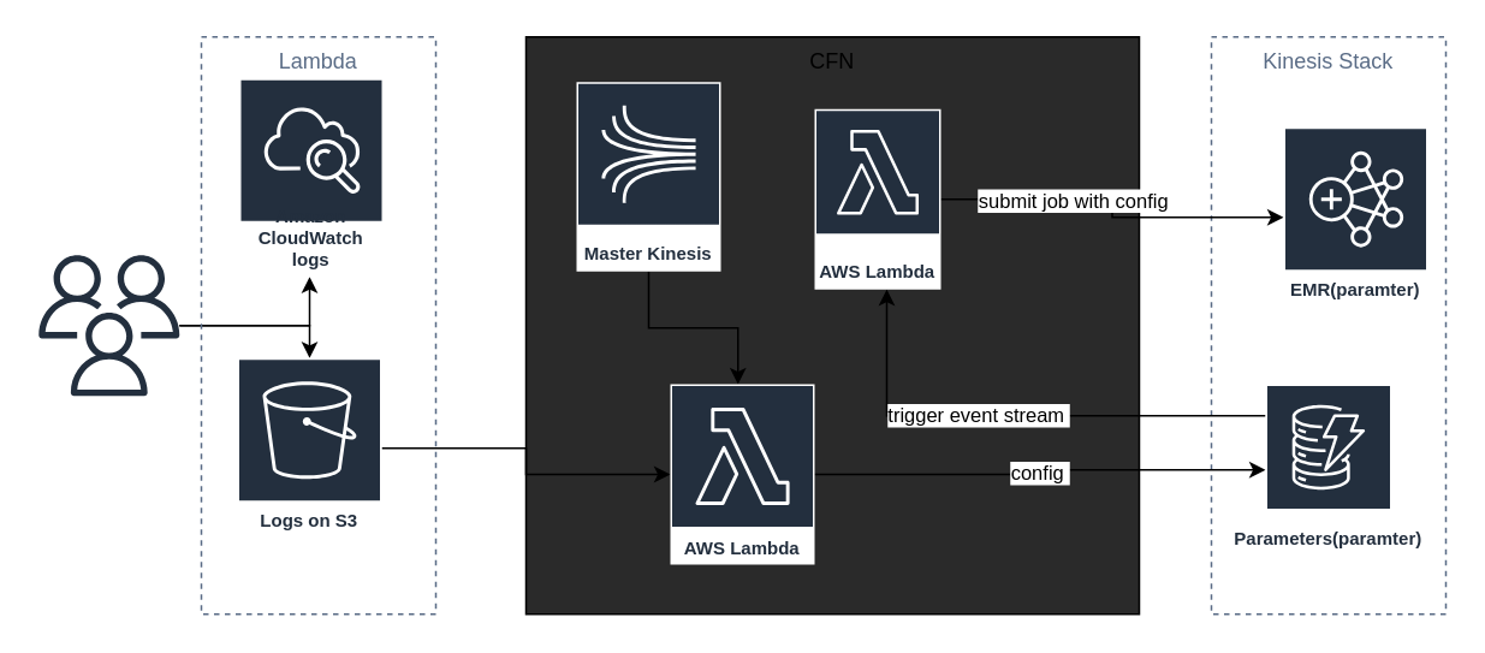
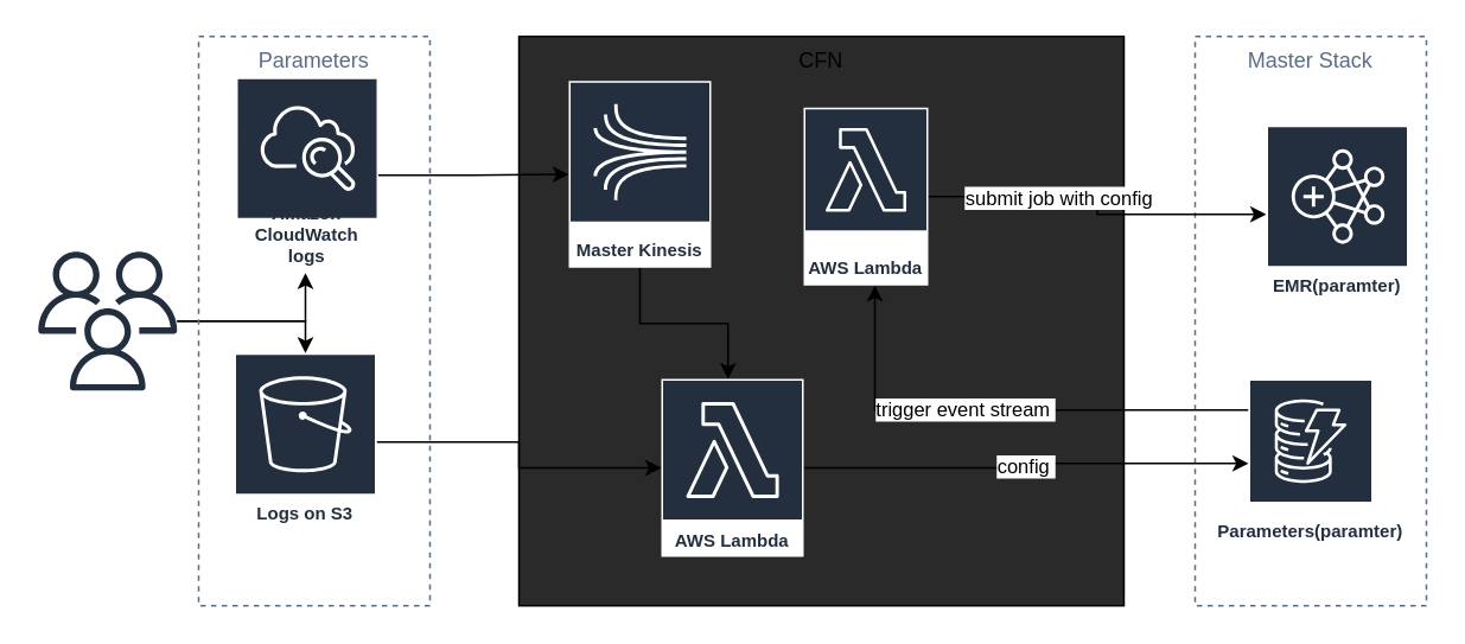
  <mxCell id="0" />
  <mxCell id="1" parent="0" />
  <mxCell id="2" value="CFN&#10;" style="dashed=0;verticalAlign=top;fontStyle=0;fillColor=#2A2A2A;" parent="1" vertex="1"><mxGeometry x="291" y="20" width="340" height="320" as="geometry" /></mxCell>
- <mxCell id="3" value="Kinesis Stack" style="fillColor=none;strokeColor=#5A6C86;dashed=1;verticalAlign=top;fontStyle=0;fontColor=#5A6C86;" parent="1" vertex="1"><mxGeometry x="671" y="20" width="130" height="320" as="geometry" /></mxCell>
+ <mxCell id="3" value="Master Stack" style="fillColor=none;strokeColor=#5A6C86;dashed=1;verticalAlign=top;fontStyle=0;fontColor=#5A6C86;" parent="1" vertex="1"><mxGeometry x="671" y="20" width="130" height="320" as="geometry" /></mxCell>
+ <mxCell id="4" style="edgeStyle=orthogonalEdgeStyle;rounded=0;orthogonalLoop=1;jettySize=auto;html=1;" parent="1" source="20" target="8" edge="1"><mxGeometry relative="1" as="geometry"><mxPoint x="271" y="90" as="sourcePoint" /></mxGeometry></mxCell>
  <mxCell id="5" style="edgeStyle=orthogonalEdgeStyle;rounded=0;orthogonalLoop=1;jettySize=auto;html=1;" parent="1" source="19" target="18" edge="1"><mxGeometry relative="1" as="geometry"><mxPoint x="221" y="320" as="sourcePoint" /><mxPoint x="391" y="401.16" as="targetPoint" /></mxGeometry></mxCell>
  <mxCell id="6" value="config&amp;nbsp;" style="edgeStyle=orthogonalEdgeStyle;rounded=0;orthogonalLoop=1;jettySize=auto;html=1;" parent="1" source="18" target="10" edge="1"><mxGeometry relative="1" as="geometry"><mxPoint x="466" y="395" as="sourcePoint" /></mxGeometry></mxCell>
  <mxCell id="7" value="" style="edgeStyle=orthogonalEdgeStyle;rounded=0;orthogonalLoop=1;jettySize=auto;html=1;entryX=0.469;entryY=0;entryDx=0;entryDy=0;entryPerimeter=0;" parent="1" source="8" target="18" edge="1"><mxGeometry relative="1" as="geometry"><mxPoint x="428.5" y="360" as="targetPoint" /></mxGeometry></mxCell>
  <mxCell id="8" value="Master Kinesis" style="outlineConnect=0;fontColor=#232F3E;gradientColor=none;strokeColor=#ffffff;fillColor=#232F3E;dashed=0;verticalLabelPosition=middle;verticalAlign=bottom;align=center;html=1;whiteSpace=wrap;fontSize=10;fontStyle=1;spacing=3;shape=mxgraph.aws4.productIcon;prIcon=mxgraph.aws4.kinesis;" parent="1" vertex="1"><mxGeometry x="319" y="45" width="80" height="105" as="geometry" /></mxCell>
  <mxCell id="9" value="trigger event stream&amp;nbsp;" style="edgeStyle=orthogonalEdgeStyle;rounded=0;orthogonalLoop=1;jettySize=auto;html=1;" parent="1" source="10" target="13" edge="1"><mxGeometry x="0.14" relative="1" as="geometry"><mxPoint x="751" y="213" as="sourcePoint" /><Array as="points"><mxPoint x="491" y="230" /></Array><mxPoint x="1" as="offset" /></mxGeometry></mxCell>
  <mxCell id="10" value="Parameters(paramter)" style="outlineConnect=0;fontColor=#232F3E;gradientColor=none;strokeColor=#ffffff;fillColor=#232F3E;dashed=0;verticalLabelPosition=middle;verticalAlign=bottom;align=center;html=1;whiteSpace=wrap;fontSize=10;fontStyle=1;spacing=3;shape=mxgraph.aws4.productIcon;prIcon=mxgraph.aws4.dynamodb;" parent="1" vertex="1"><mxGeometry x="701" y="212.5" width="70" height="95" as="geometry" /></mxCell>
  <mxCell id="11" style="edgeStyle=orthogonalEdgeStyle;rounded=0;orthogonalLoop=1;jettySize=auto;html=1;" parent="1" source="13" target="14" edge="1"><mxGeometry relative="1" as="geometry" /></mxCell>
  <mxCell id="12" value="submit job with config&amp;nbsp;" style="edgeLabel;html=1;align=center;verticalAlign=middle;resizable=0;points=[];" parent="11" vertex="1" connectable="0"><mxGeometry x="-0.45" y="-1" relative="1" as="geometry"><mxPoint x="19" y="-1" as="offset" /></mxGeometry></mxCell>
  <mxCell id="13" value="AWS Lambda" style="outlineConnect=0;fontColor=#232F3E;gradientColor=none;strokeColor=#ffffff;fillColor=#232F3E;dashed=0;verticalLabelPosition=middle;verticalAlign=bottom;align=center;html=1;whiteSpace=wrap;fontSize=10;fontStyle=1;spacing=3;shape=mxgraph.aws4.productIcon;prIcon=mxgraph.aws4.lambda;" parent="1" vertex="1"><mxGeometry x="451" y="60" width="70" height="100" as="geometry" /></mxCell>
  <mxCell id="14" value="EMR(paramter)" style="outlineConnect=0;fontColor=#232F3E;gradientColor=none;strokeColor=#ffffff;fillColor=#232F3E;dashed=0;verticalLabelPosition=middle;verticalAlign=bottom;align=center;html=1;whiteSpace=wrap;fontSize=10;fontStyle=1;spacing=3;shape=mxgraph.aws4.productIcon;prIcon=mxgraph.aws4.emr;" parent="1" vertex="1"><mxGeometry x="711" y="70" width="80" height="100" as="geometry" /></mxCell>
  <mxCell id="15" style="edgeStyle=orthogonalEdgeStyle;rounded=0;orthogonalLoop=1;jettySize=auto;html=1;" parent="1" source="17" target="19" edge="1"><mxGeometry relative="1" as="geometry"><mxPoint x="122.467" y="280" as="targetPoint" /><Array as="points"><mxPoint x="171" y="180" /></Array></mxGeometry></mxCell>
  <mxCell id="16" style="edgeStyle=orthogonalEdgeStyle;rounded=0;orthogonalLoop=1;jettySize=auto;html=1;" parent="1" source="17" target="20" edge="1"><mxGeometry relative="1" as="geometry"><mxPoint x="211" y="120" as="targetPoint" /><Array as="points"><mxPoint x="171" y="180" /></Array></mxGeometry></mxCell>
  <mxCell id="17" value="" style="outlineConnect=0;fontColor=#232F3E;gradientColor=none;fillColor=#232F3E;strokeColor=none;dashed=0;verticalLabelPosition=bottom;verticalAlign=top;align=center;html=1;fontSize=12;fontStyle=0;aspect=fixed;pointerEvents=1;shape=mxgraph.aws4.users;" parent="1" vertex="1"><mxGeometry x="20.85" y="141" width="78" height="78" as="geometry" /></mxCell>
  <mxCell id="18" value="AWS Lambda" style="outlineConnect=0;fontColor=#232F3E;gradientColor=none;strokeColor=#ffffff;fillColor=#232F3E;dashed=0;verticalLabelPosition=middle;verticalAlign=bottom;align=center;html=1;whiteSpace=wrap;fontSize=10;fontStyle=1;spacing=3;shape=mxgraph.aws4.productIcon;prIcon=mxgraph.aws4.lambda;" parent="1" vertex="1"><mxGeometry x="371" y="212.5" width="80" height="100" as="geometry" /></mxCell>
  <mxCell id="19" value="Logs on S3" style="outlineConnect=0;fontColor=#232F3E;gradientColor=none;strokeColor=#ffffff;fillColor=#232F3E;dashed=0;verticalLabelPosition=middle;verticalAlign=bottom;align=center;html=1;whiteSpace=wrap;fontSize=10;fontStyle=1;spacing=3;shape=mxgraph.aws4.productIcon;prIcon=mxgraph.aws4.s3;" parent="1" vertex="1"><mxGeometry x="131" y="198" width="80" height="100" as="geometry" /></mxCell>
  <mxCell id="20" value="Amazon CloudWatch logs" style="outlineConnect=0;fontColor=#232F3E;gradientColor=none;strokeColor=#ffffff;fillColor=#232F3E;dashed=0;verticalLabelPosition=middle;verticalAlign=bottom;align=center;html=1;whiteSpace=wrap;fontSize=10;fontStyle=1;spacing=3;shape=mxgraph.aws4.productIcon;prIcon=mxgraph.aws4.cloudwatch;" parent="1" vertex="1"><mxGeometry x="132" y="43" width="80" height="110" as="geometry" /></mxCell>
- <mxCell id="21" value="Lambda" style="fillColor=none;strokeColor=#5A6C86;dashed=1;verticalAlign=top;fontStyle=0;fontColor=#5A6C86;" parent="1" vertex="1"><mxGeometry x="111" y="20" width="130" height="320" as="geometry" /></mxCell>
+ <mxCell id="21" value="Parameters" style="fillColor=none;strokeColor=#5A6C86;dashed=1;verticalAlign=top;fontStyle=0;fontColor=#5A6C86;" parent="1" vertex="1"><mxGeometry x="111" y="20" width="130" height="320" as="geometry" /></mxCell>
